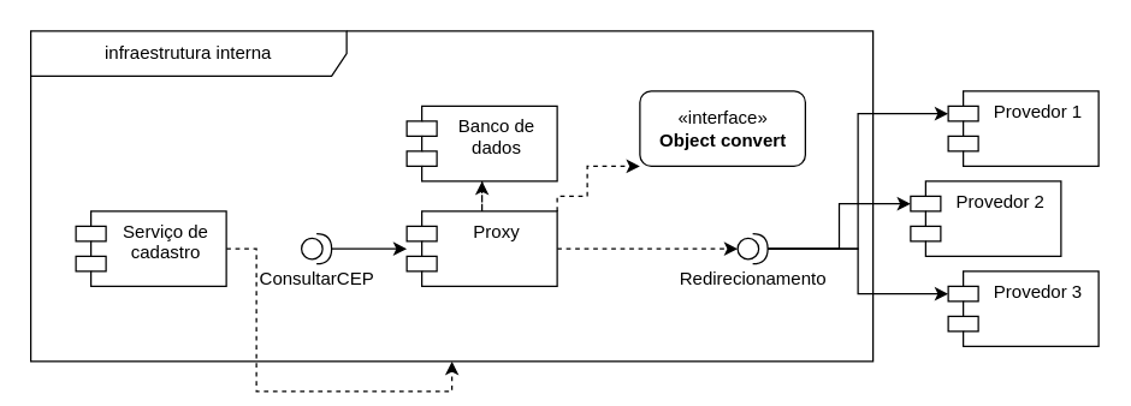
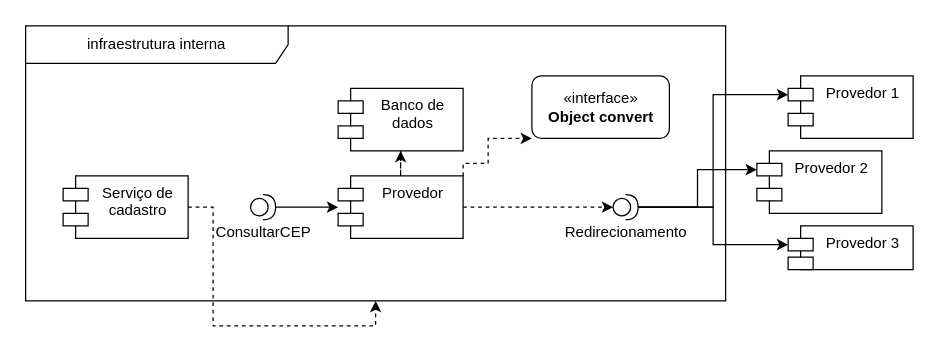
  <mxCell id="0" />
  <mxCell id="1" parent="0" />
  <mxCell id="2" value="infraestrutura interna" style="shape=umlFrame;whiteSpace=wrap;html=1;width=210;height=30;" vertex="1" parent="1"><mxGeometry x="20" y="20" width="560" height="220" as="geometry" /></mxCell>
  <mxCell id="3" style="edgeStyle=orthogonalEdgeStyle;rounded=0;orthogonalLoop=1;jettySize=auto;html=1;exitX=1;exitY=0.5;exitDx=0;exitDy=0;dashed=1;" edge="1" parent="1" source="4" target="2"><mxGeometry relative="1" as="geometry" /></mxCell>
  <mxCell id="4" value="Serviço de &#10;cadastro" style="shape=module;align=left;spacingLeft=20;align=center;verticalAlign=top;" vertex="1" parent="1"><mxGeometry x="50" y="140" width="100" height="50" as="geometry" /></mxCell>
  <mxCell id="5" style="edgeStyle=orthogonalEdgeStyle;rounded=0;orthogonalLoop=1;jettySize=auto;html=1;exitX=0.5;exitY=0;exitDx=0;exitDy=0;dashed=1;" edge="1" parent="1" source="8" target="9"><mxGeometry relative="1" as="geometry" /></mxCell>
  <mxCell id="6" style="edgeStyle=orthogonalEdgeStyle;rounded=0;orthogonalLoop=1;jettySize=auto;html=1;exitX=1;exitY=0;exitDx=0;exitDy=0;entryX=0;entryY=1;entryDx=0;entryDy=0;dashed=1;" edge="1" parent="1" source="8" target="12"><mxGeometry relative="1" as="geometry"><Array as="points"><mxPoint x="370" y="130" /><mxPoint x="390" y="130" /><mxPoint x="390" y="110" /></Array></mxGeometry></mxCell>
  <mxCell id="7" style="edgeStyle=orthogonalEdgeStyle;rounded=0;orthogonalLoop=1;jettySize=auto;html=1;entryX=0;entryY=0.5;entryDx=0;entryDy=0;entryPerimeter=0;dashed=1;" edge="1" parent="1" source="8" target="17"><mxGeometry relative="1" as="geometry" /></mxCell>
- <mxCell id="8" value="Proxy" style="shape=module;align=left;spacingLeft=20;align=center;verticalAlign=top;" vertex="1" parent="1"><mxGeometry x="270" y="140" width="100" height="50" as="geometry" /></mxCell>
+ <mxCell id="8" value="Provedor" style="shape=module;align=left;spacingLeft=20;align=center;verticalAlign=top;" vertex="1" parent="1"><mxGeometry x="270" y="140" width="100" height="50" as="geometry" /></mxCell>
  <mxCell id="9" value="Banco de &#10;dados" style="shape=module;align=left;spacingLeft=20;align=center;verticalAlign=top;" vertex="1" parent="1"><mxGeometry x="270" y="70" width="100" height="50" as="geometry" /></mxCell>
  <mxCell id="10" style="edgeStyle=orthogonalEdgeStyle;rounded=0;orthogonalLoop=1;jettySize=auto;html=1;exitX=1;exitY=0.5;exitDx=0;exitDy=0;exitPerimeter=0;" edge="1" parent="1" source="11" target="8"><mxGeometry relative="1" as="geometry" /></mxCell>
  <mxCell id="11" value="ConsultarCEP" style="shape=providedRequiredInterface;html=1;verticalLabelPosition=bottom;sketch=0;" vertex="1" parent="1"><mxGeometry x="200" y="155" width="20" height="20" as="geometry" /></mxCell>
  <mxCell id="12" value="«interface»&lt;br&gt;&lt;b&gt;Object convert&lt;/b&gt;" style="html=1;rounded=1;" vertex="1" parent="1"><mxGeometry x="425" y="60" width="110" height="50" as="geometry" /></mxCell>
  <mxCell id="13" value="Provedor 1" style="shape=module;align=left;spacingLeft=20;align=center;verticalAlign=top;" vertex="1" parent="1"><mxGeometry x="630" y="60" width="100" height="50" as="geometry" /></mxCell>
  <mxCell id="14" style="edgeStyle=orthogonalEdgeStyle;rounded=0;orthogonalLoop=1;jettySize=auto;html=1;exitX=1;exitY=0.5;exitDx=0;exitDy=0;exitPerimeter=0;entryX=0;entryY=0;entryDx=0;entryDy=15;entryPerimeter=0;" edge="1" parent="1" source="17" target="13"><mxGeometry relative="1" as="geometry" /></mxCell>
  <mxCell id="15" style="edgeStyle=orthogonalEdgeStyle;rounded=0;orthogonalLoop=1;jettySize=auto;html=1;entryX=0;entryY=0;entryDx=0;entryDy=15;entryPerimeter=0;" edge="1" parent="1" source="17" target="18"><mxGeometry relative="1" as="geometry" /></mxCell>
  <mxCell id="16" style="edgeStyle=orthogonalEdgeStyle;rounded=0;orthogonalLoop=1;jettySize=auto;html=1;exitX=1;exitY=0.5;exitDx=0;exitDy=0;exitPerimeter=0;entryX=0;entryY=0;entryDx=0;entryDy=15;entryPerimeter=0;" edge="1" parent="1" source="17" target="19"><mxGeometry relative="1" as="geometry" /></mxCell>
  <mxCell id="17" value="Redirecionamento" style="shape=providedRequiredInterface;html=1;verticalLabelPosition=bottom;sketch=0;" vertex="1" parent="1"><mxGeometry x="490" y="155" width="20" height="20" as="geometry" /></mxCell>
  <mxCell id="18" value="Provedor 2" style="shape=module;align=left;spacingLeft=20;align=center;verticalAlign=top;" vertex="1" parent="1"><mxGeometry x="605" y="120" width="100" height="50" as="geometry" /></mxCell>
- <mxCell id="19" value="Provedor 3" style="shape=module;align=left;spacingLeft=20;align=center;verticalAlign=top;" vertex="1" parent="1"><mxGeometry x="630" y="180" width="100" height="50" as="geometry" /></mxCell>
+ <mxCell id="19" value="Provedor 3" style="shape=module;align=left;spacingLeft=20;align=center;verticalAlign=top;" vertex="1" parent="1"><mxGeometry x="630" y="180" width="100" height="35" as="geometry" /></mxCell>
